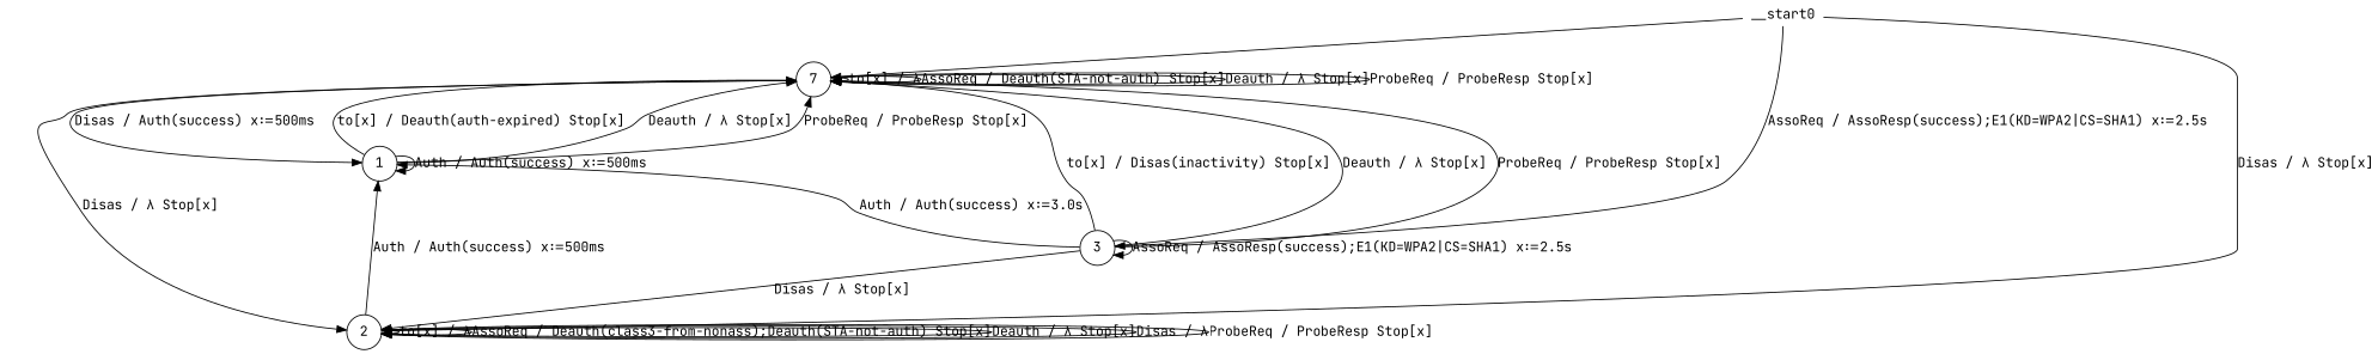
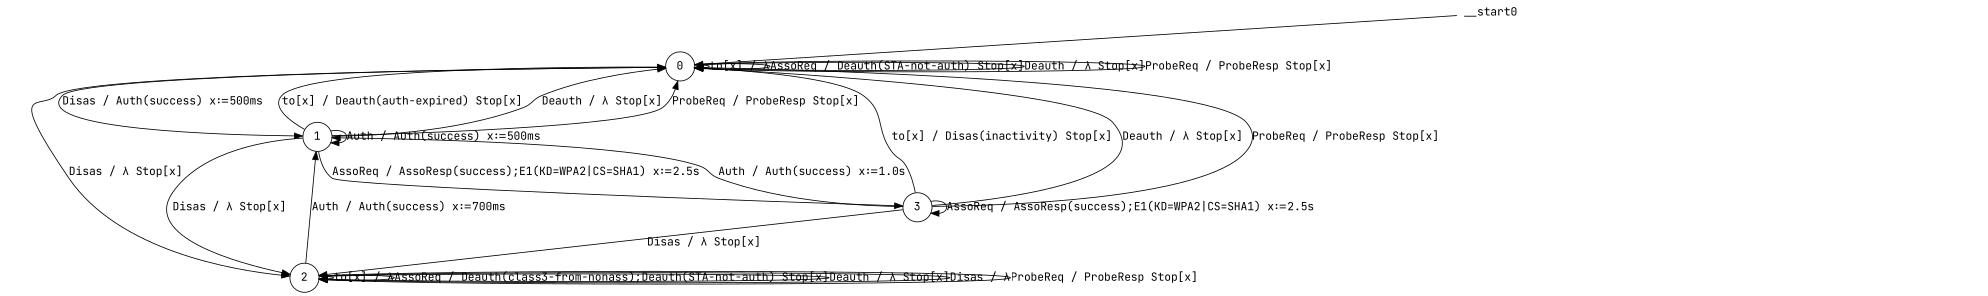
  digraph {
    fontname="JetBrains Mono"
    node [fontname="JetBrains Mono" shape=circle]
    edge [fontname="JetBrains Mono"]
-   n1 [label=7]
+   n1 [label=0]
    n2 [label=1]
    n3 [label=2]
    n4 [label=3]
    __start0 [height=0 shape=none width=0]
    n1 -> n1 [label="to[x] / λ"]
    n1 -> n1 [label="AssoReq / Deauth(STA-not-auth) Stop[x]"]
    n1 -> n1 [label="Deauth / λ Stop[x]"]
    n1 -> n1 [label="ProbeReq / ProbeResp Stop[x]"]
    n1 -> n2 [label="Disas / Auth(success) x:=500ms"]
    n1 -> n3 [label="Disas / λ Stop[x]"]
    n2 -> n1 [label="to[x] / Deauth(auth-expired) Stop[x]"]
    n2 -> n1 [label="Deauth / λ Stop[x]"]
    n2 -> n1 [label="ProbeReq / ProbeResp Stop[x]"]
    n2 -> n2 [label="Auth / Auth(success) x:=500ms"]
-   __start0 -> n3 [label="Disas / λ Stop[x]"]
-   __start0 -> n4 [label="AssoReq / AssoResp(success);E1(KD=WPA2|CS=SHA1) x:=2.5s"]
-   n3 -> n2 [label="Auth / Auth(success) x:=500ms"]
+   n2 -> n3 [label="Disas / λ Stop[x]"]
+   n2 -> n4 [label="AssoReq / AssoResp(success);E1(KD=WPA2|CS=SHA1) x:=2.5s"]
+   n3 -> n2 [label="Auth / Auth(success) x:=700ms"]
    n3 -> n3 [label="to[x] / λ"]
    n3 -> n3 [label="AssoReq / Deauth(class3-from-nonass);Deauth(STA-not-auth) Stop[x]"]
    n3 -> n3 [label="Deauth / λ Stop[x]"]
    n3 -> n3 [label="Disas / λ"]
    n3 -> n3 [label="ProbeReq / ProbeResp Stop[x]"]
    n4 -> n1 [label="to[x] / Disas(inactivity) Stop[x]"]
    n4 -> n1 [label="Deauth / λ Stop[x]"]
    n4 -> n1 [label="ProbeReq / ProbeResp Stop[x]"]
-   n4 -> n2 [label="Auth / Auth(success) x:=3.0s"]
+   n4 -> n2 [label="Auth / Auth(success) x:=1.0s"]
    n4 -> n3 [label="Disas / λ Stop[x]"]
    n4 -> n4 [label="AssoReq / AssoResp(success);E1(KD=WPA2|CS=SHA1) x:=2.5s"]
    __start0 -> n1
  }
